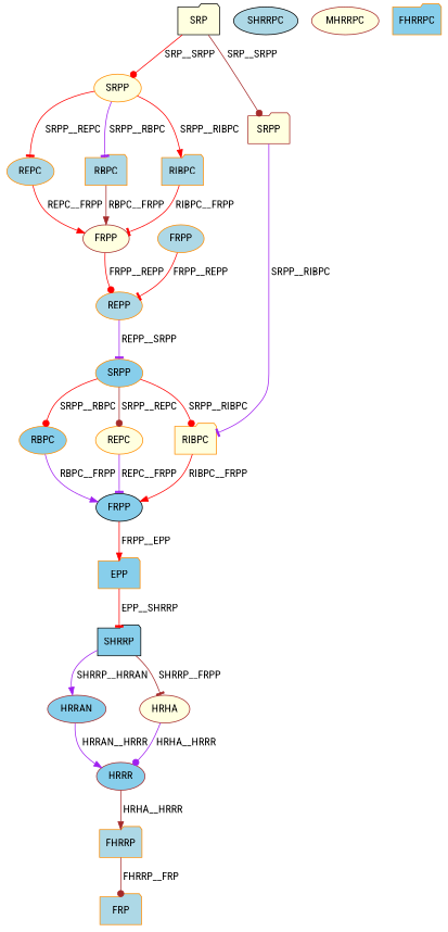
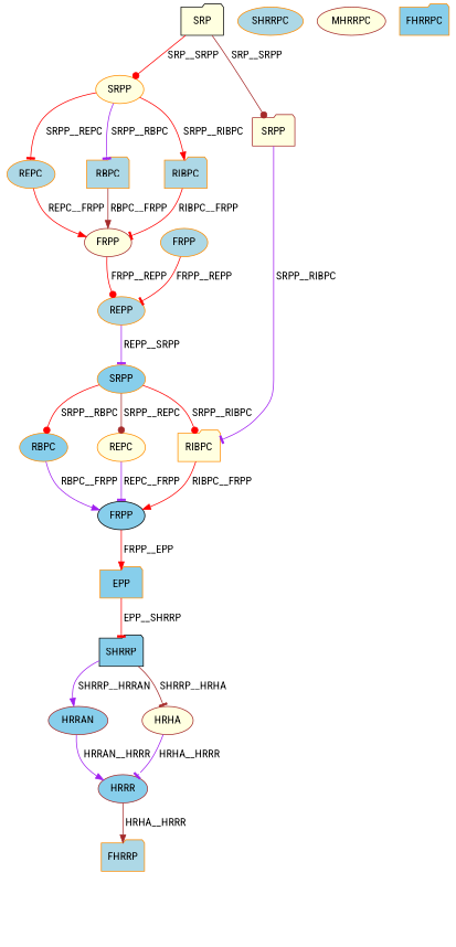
  digraph {
    fontname="Roboto Condensed"
    node [color=darkorange fillcolor=lightyellow fontcolor=black fontname="Roboto Condensed" shape=ellipse style=filled]
    edge [arrowhead=tee color=red fontcolor=black fontname="Roboto Condensed"]
    n1 [color=black label=SRP shape=folder]
    n2 [label=SRPP]
    n3 [color=brown label=SRPP shape=folder]
    n4 [fillcolor=lightblue label=RBPC shape=folder]
    n5 [fillcolor=lightblue label=RIBPC shape=folder]
    n6 [fillcolor=lightblue label=REPC]
    n7 [label=RIBPC shape=folder]
    n8 [color=brown label=FRPP]
    n9 [fillcolor=lightblue label=FRPP]
    n10 [fillcolor=lightblue label=REPP]
    n11 [fillcolor=skyblue label=SRPP]
    n12 [color=black fillcolor=skyblue label=FRPP]
    n13 [fillcolor=skyblue label=RBPC]
    n14 [label=REPC]
    n15 [fillcolor=skyblue label=EPP shape=folder]
    n16 [color=black fillcolor=skyblue label=SHRRP shape=folder]
    n17 [color=brown fillcolor=skyblue label=HRRAN]
    n18 [color=brown label=HRHA]
    n19 [color=brown fillcolor=skyblue label=HRRR]
    n20 [fillcolor=lightblue label=FHRRP shape=folder]
-   n21 [color=black fillcolor=lightblue label=SHRRPC]
+   n21 [fillcolor=lightblue label=SHRRPC]
    n22 [color=brown label=MHRRPC]
    n23 [fillcolor=skyblue label=FHRRPC shape=folder]
-   n24 [fillcolor=lightblue label=FRP shape=folder]
    n1 -> n2 [arrowhead=dot label=" SRP__SRPP"]
    n1 -> n3 [arrowhead=dot color=brown label=" SRP__SRPP"]
    n2 -> n4 [color=purple label=" SRPP__RBPC"]
    n2 -> n5 [arrowhead=normal label=" SRPP__RIBPC"]
    n2 -> n6 [label=" SRPP__REPC"]
    n3 -> n7 [color=purple label=" SRPP__RIBPC"]
    n4 -> n8 [arrowhead=normal color=brown label=" RBPC__FRPP"]
    n5 -> n8 [label=" RIBPC__FRPP"]
    n6 -> n8 [arrowhead=normal label=" REPC__FRPP"]
    n7 -> n12 [arrowhead=normal label=" RIBPC__FRPP"]
    n8 -> n10 [arrowhead=dot label=" FRPP__REPP"]
    n9 -> n10 [label=" FRPP__REPP"]
    n10 -> n11 [color=purple label=" REPP__SRPP"]
    n11 -> n7 [arrowhead=dot label=" SRPP__RIBPC"]
    n11 -> n13 [arrowhead=dot label=" SRPP__RBPC"]
    n11 -> n14 [arrowhead=dot color=brown label=" SRPP__REPC"]
    n12 -> n15 [arrowhead=normal label=" FRPP__EPP"]
    n13 -> n12 [arrowhead=normal color=purple label=" RBPC__FRPP"]
    n14 -> n12 [color=purple label=" REPC__FRPP"]
    n15 -> n16 [label=" EPP__SHRRP"]
    n16 -> n17 [arrowhead=normal color=purple label=" SHRRP__HRRAN"]
-   n16 -> n18 [color=brown label=" SHRRP__FRPP"]
+   n16 -> n18 [color=brown label=" SHRRP__HRHA"]
    n17 -> n19 [arrowhead=normal color=purple label=" HRRAN__HRRR"]
-   n18 -> n19 [arrowhead=dot color=purple label=" HRHA__HRRR"]
+   n18 -> n19 [color=purple label=" HRHA__HRRR"]
    n19 -> n20 [arrowhead=normal color=brown label=" HRHA__HRRR"]
-   n20 -> n24 [arrowhead=dot color=brown label=" FHRRP__FRP"]
  }
